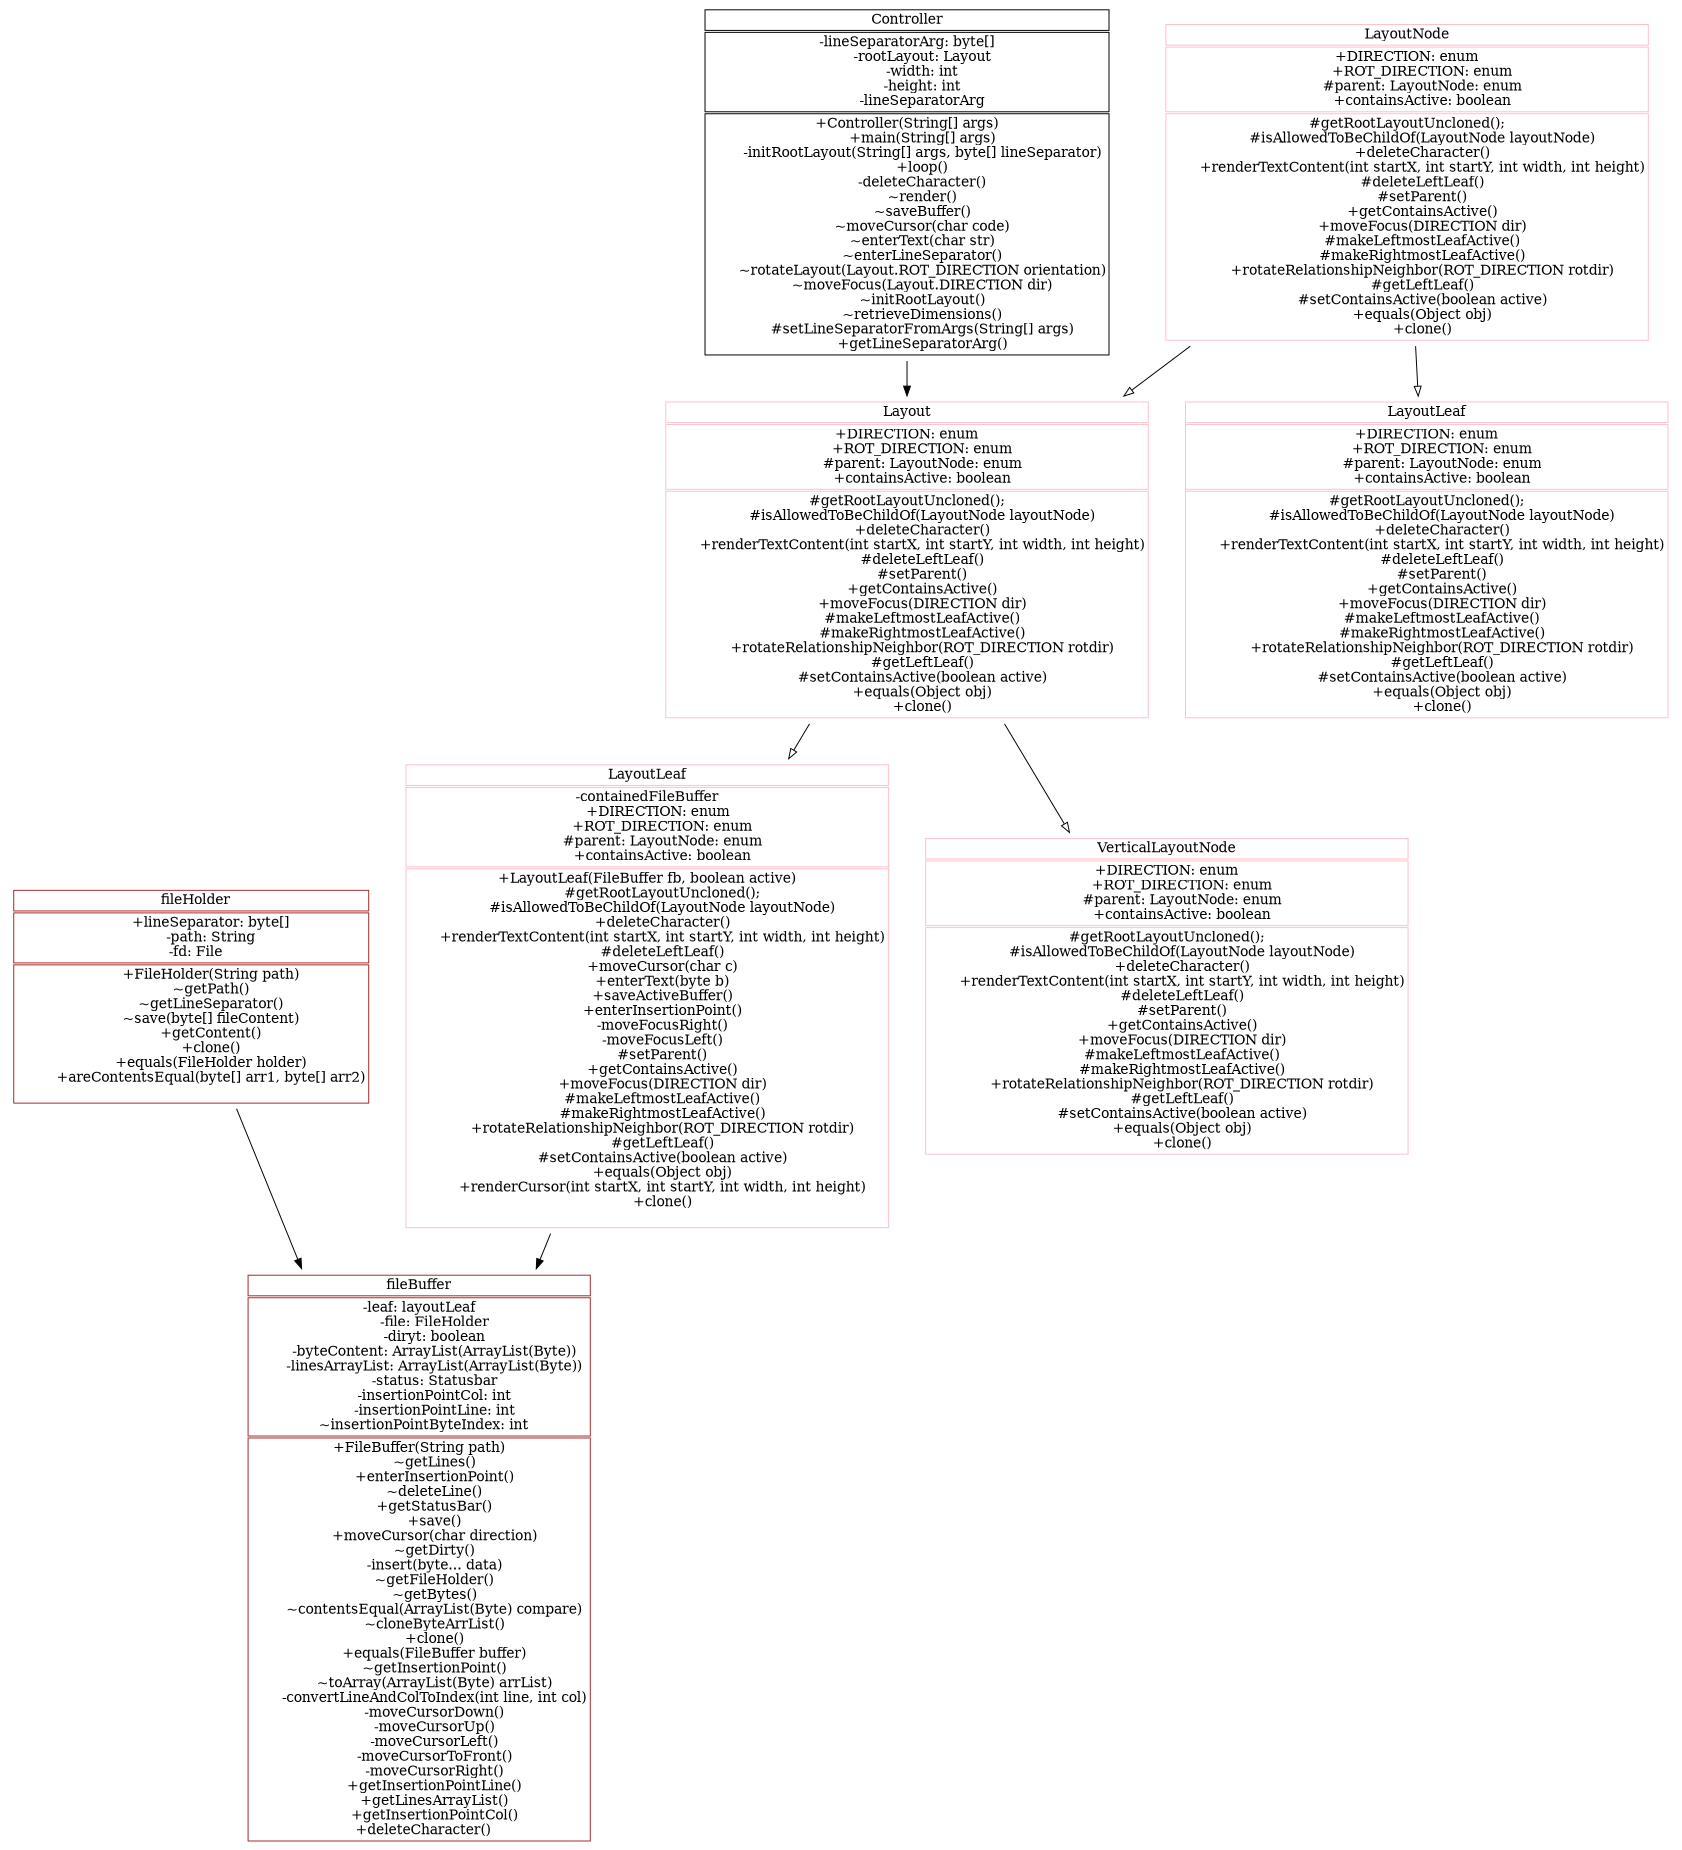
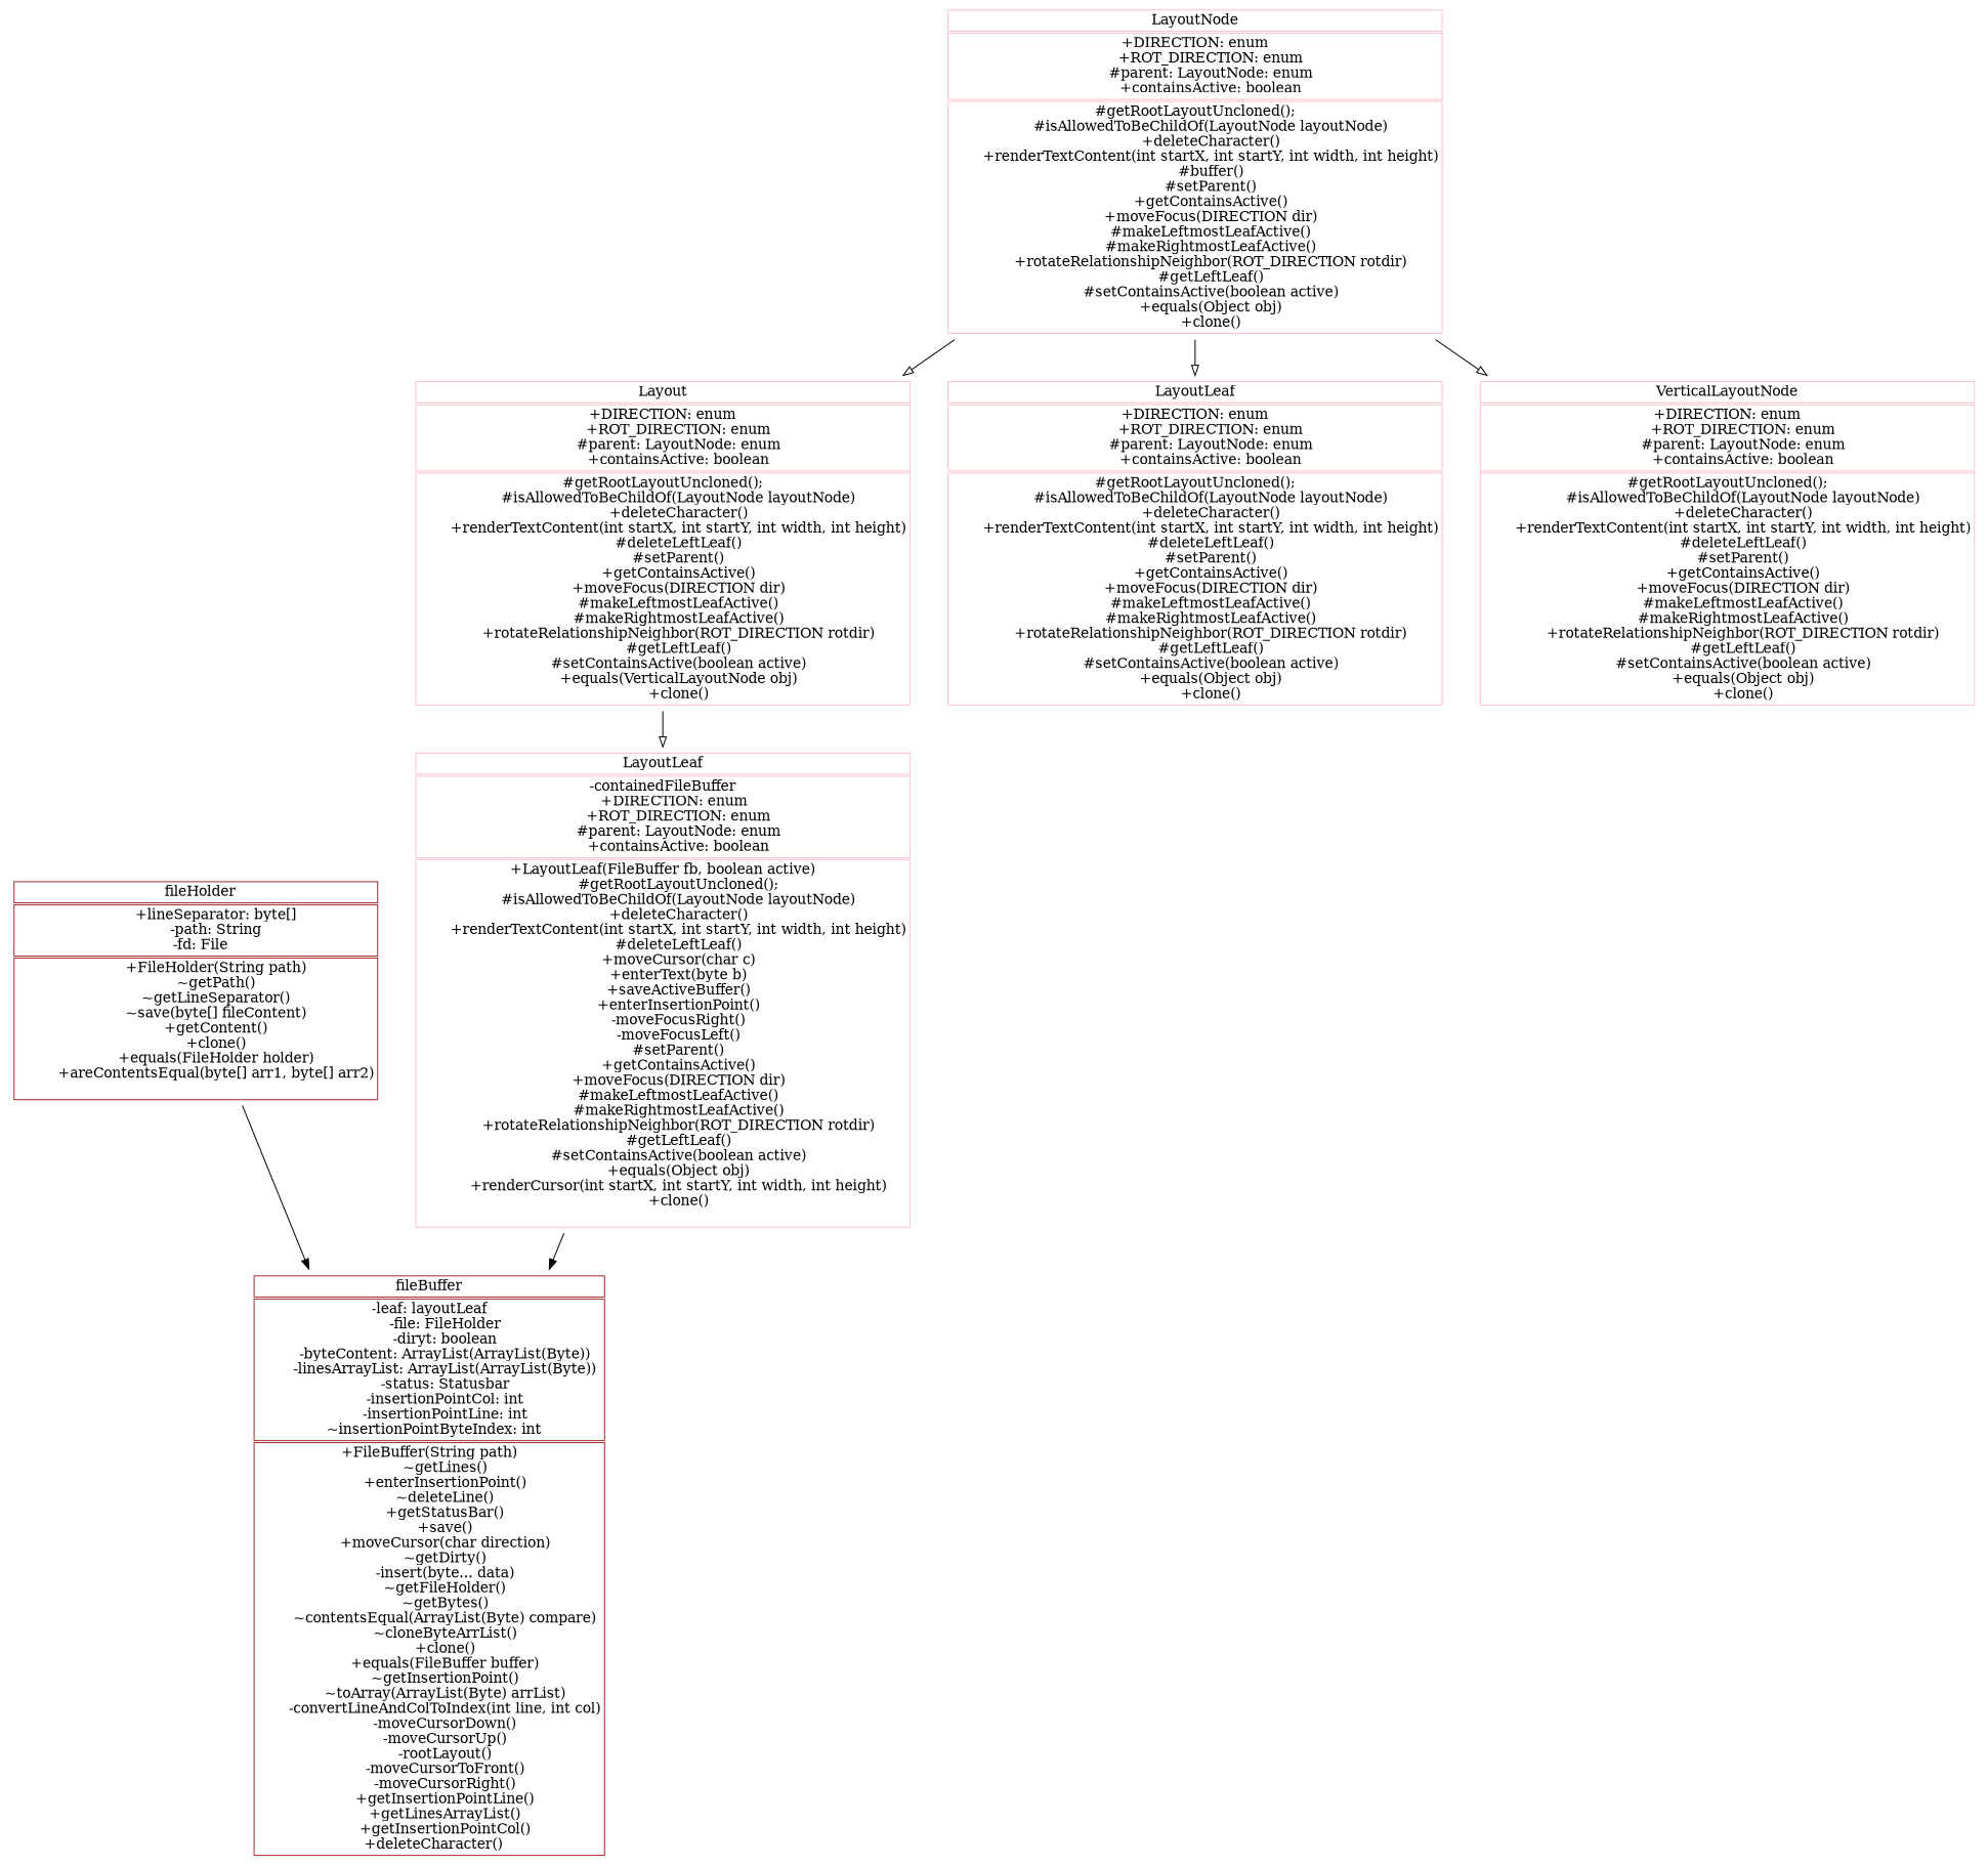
  digraph {
    node [color=pink shape=none]
    edge [arrowhead=onormal]
-   n1 [label=<<table BORDER="0" CELLBORDER="1">     <tr><td>Layout</td></tr>     <tr><td>+DIRECTION: enum<br/>       +ROT_DIRECTION: enum<br/>       #parent: LayoutNode: enum<br/>       +containsActive: boolean</td></tr>     <tr><td>#getRootLayoutUncloned();<br/>       #isAllowedToBeChildOf(LayoutNode layoutNode)<br/>       +deleteCharacter()<br/>       +renderTextContent(int startX, int startY, int width, int height)<br/>       #deleteLeftLeaf()<br/>       #setParent()<br/>       +getContainsActive()<br/>       +moveFocus(DIRECTION dir)<br/>       #makeLeftmostLeafActive()<br/>       #makeRightmostLeafActive()<br/>       +rotateRelationshipNeighbor(ROT_DIRECTION rotdir)<br/>       #getLeftLeaf()<br/>       #setContainsActive(boolean active)<br/>       +equals(Object obj)<br/>       +clone()</td></tr>     </table>>]
+   n1 [label=<<table BORDER="0" CELLBORDER="1">     <tr><td>Layout</td></tr>     <tr><td>+DIRECTION: enum<br/>       +ROT_DIRECTION: enum<br/>       #parent: LayoutNode: enum<br/>       +containsActive: boolean</td></tr>     <tr><td>#getRootLayoutUncloned();<br/>       #isAllowedToBeChildOf(LayoutNode layoutNode)<br/>       +deleteCharacter()<br/>       +renderTextContent(int startX, int startY, int width, int height)<br/>       #deleteLeftLeaf()<br/>       #setParent()<br/>       +getContainsActive()<br/>       +moveFocus(DIRECTION dir)<br/>       #makeLeftmostLeafActive()<br/>       #makeRightmostLeafActive()<br/>       +rotateRelationshipNeighbor(ROT_DIRECTION rotdir)<br/>       #getLeftLeaf()<br/>       #setContainsActive(boolean active)<br/>       +equals(VerticalLayoutNode obj)<br/>       +clone()</td></tr>     </table>>]
    n2 [label=<<table BORDER="0" CELLBORDER="1">     <tr><td>LayoutLeaf</td></tr>     <tr><td>-containedFileBuffer<br/>     +DIRECTION: enum<br/>       +ROT_DIRECTION: enum<br/>       #parent: LayoutNode: enum<br/>       +containsActive: boolean</td></tr>     <tr><td>+LayoutLeaf(FileBuffer fb, boolean active)<br/>       #getRootLayoutUncloned();<br/>       #isAllowedToBeChildOf(LayoutNode layoutNode)<br/>       +deleteCharacter()<br/>       +renderTextContent(int startX, int startY, int width, int height)<br/>       #deleteLeftLeaf()<br/>       +moveCursor(char c)<br/>       +enterText(byte b)<br/>       +saveActiveBuffer()<br/>       +enterInsertionPoint()<br/>       -moveFocusRight()<br/>       -moveFocusLeft()<br/>       #setParent()<br/>       +getContainsActive()<br/>       +moveFocus(DIRECTION dir)<br/>       #makeLeftmostLeafActive()<br/>       #makeRightmostLeafActive()<br/>       +rotateRelationshipNeighbor(ROT_DIRECTION rotdir)<br/>       #getLeftLeaf()<br/>       #setContainsActive(boolean active)<br/>       +equals(Object obj)<br/>       +renderCursor(int startX, int startY, int width, int height)<br/>       +clone()<br/>       </td></tr>     </table>>]
-   n3 [label=<<table BORDER="0" CELLBORDER="1">     <tr><td>LayoutNode</td></tr>     <tr><td>+DIRECTION: enum<br/>       +ROT_DIRECTION: enum<br/>       #parent: LayoutNode: enum<br/>       +containsActive: boolean</td></tr>     <tr><td>#getRootLayoutUncloned();<br/>       #isAllowedToBeChildOf(LayoutNode layoutNode)<br/>       +deleteCharacter()<br/>       +renderTextContent(int startX, int startY, int width, int height)<br/>       #deleteLeftLeaf()<br/>       #setParent()<br/>       +getContainsActive()<br/>       +moveFocus(DIRECTION dir)<br/>       #makeLeftmostLeafActive()<br/>       #makeRightmostLeafActive()<br/>       +rotateRelationshipNeighbor(ROT_DIRECTION rotdir)<br/>       #getLeftLeaf()<br/>       #setContainsActive(boolean active)<br/>       +equals(Object obj)<br/>       +clone()</td></tr>     </table>>]
+   n3 [label=<<table BORDER="0" CELLBORDER="1">     <tr><td>LayoutNode</td></tr>     <tr><td>+DIRECTION: enum<br/>       +ROT_DIRECTION: enum<br/>       #parent: LayoutNode: enum<br/>       +containsActive: boolean</td></tr>     <tr><td>#getRootLayoutUncloned();<br/>       #isAllowedToBeChildOf(LayoutNode layoutNode)<br/>       +deleteCharacter()<br/>       +renderTextContent(int startX, int startY, int width, int height)<br/>       #buffer()<br/>       #setParent()<br/>       +getContainsActive()<br/>       +moveFocus(DIRECTION dir)<br/>       #makeLeftmostLeafActive()<br/>       #makeRightmostLeafActive()<br/>       +rotateRelationshipNeighbor(ROT_DIRECTION rotdir)<br/>       #getLeftLeaf()<br/>       #setContainsActive(boolean active)<br/>       +equals(Object obj)<br/>       +clone()</td></tr>     </table>>]
    n4 [label=<<table BORDER="0" CELLBORDER="1">     <tr><td>LayoutLeaf</td></tr>     <tr><td>+DIRECTION: enum<br/>       +ROT_DIRECTION: enum<br/>       #parent: LayoutNode: enum<br/>       +containsActive: boolean</td></tr>     <tr><td>#getRootLayoutUncloned();<br/>       #isAllowedToBeChildOf(LayoutNode layoutNode)<br/>       +deleteCharacter()<br/>       +renderTextContent(int startX, int startY, int width, int height)<br/>       #deleteLeftLeaf()<br/>       #setParent()<br/>       +getContainsActive()<br/>       +moveFocus(DIRECTION dir)<br/>       #makeLeftmostLeafActive()<br/>       #makeRightmostLeafActive()<br/>       +rotateRelationshipNeighbor(ROT_DIRECTION rotdir)<br/>       #getLeftLeaf()<br/>       #setContainsActive(boolean active)<br/>       +equals(Object obj)<br/>       +clone()</td></tr>     </table>>]
    n5 [label=<<table BORDER="0" CELLBORDER="1">     <tr><td>VerticalLayoutNode</td></tr>     <tr><td>+DIRECTION: enum<br/>       +ROT_DIRECTION: enum<br/>       #parent: LayoutNode: enum<br/>       +containsActive: boolean</td></tr>     <tr><td>#getRootLayoutUncloned();<br/>       #isAllowedToBeChildOf(LayoutNode layoutNode)<br/>       +deleteCharacter()<br/>       +renderTextContent(int startX, int startY, int width, int height)<br/>       #deleteLeftLeaf()<br/>       #setParent()<br/>       +getContainsActive()<br/>       +moveFocus(DIRECTION dir)<br/>       #makeLeftmostLeafActive()<br/>       #makeRightmostLeafActive()<br/>       +rotateRelationshipNeighbor(ROT_DIRECTION rotdir)<br/>       #getLeftLeaf()<br/>       #setContainsActive(boolean active)<br/>       +equals(Object obj)<br/>       +clone()</td></tr>     </table>>]
-   n6 [color=brown label=<<table BORDER="0" CELLBORDER="1">     <tr><td>fileBuffer</td></tr>     <tr><td>-leaf: layoutLeaf<br/>       -file: FileHolder<br/>       -diryt: boolean<br/>       -byteContent: ArrayList(ArrayList(Byte))<br/>       -linesArrayList: ArrayList(ArrayList(Byte))<br/>       -status: Statusbar<br/>       -insertionPointCol: int<br/>       -insertionPointLine: int<br/>       ~insertionPointByteIndex: int     </td></tr>     <tr><td>+FileBuffer(String path)<br/>       ~getLines()<br/>       +enterInsertionPoint()<br/>       ~deleteLine()<br/>       +getStatusBar()<br/>       +save()<br/>       +moveCursor(char direction)<br/>       ~getDirty()<br/>       -insert(byte... data)<br/>       ~getFileHolder()<br/>       ~getBytes()<br/>       ~contentsEqual(ArrayList(Byte) compare)<br/>       ~cloneByteArrList()<br/>       +clone()<br/>       +equals(FileBuffer buffer)<br/>       ~getInsertionPoint()<br/>       ~toArray(ArrayList(Byte) arrList)<br/>       -convertLineAndColToIndex(int line, int col)<br/>       -moveCursorDown()<br/>       -moveCursorUp()<br/>       -moveCursorLeft()<br/>       -moveCursorToFront()<br/>       -moveCursorRight()<br/>       +getInsertionPointLine()<br/>       +getLinesArrayList()<br/>       +getInsertionPointCol()<br/>       +deleteCharacter()     </td></tr>     </table>>]
+   n6 [color=brown label=<<table BORDER="0" CELLBORDER="1">     <tr><td>fileBuffer</td></tr>     <tr><td>-leaf: layoutLeaf<br/>       -file: FileHolder<br/>       -diryt: boolean<br/>       -byteContent: ArrayList(ArrayList(Byte))<br/>       -linesArrayList: ArrayList(ArrayList(Byte))<br/>       -status: Statusbar<br/>       -insertionPointCol: int<br/>       -insertionPointLine: int<br/>       ~insertionPointByteIndex: int     </td></tr>     <tr><td>+FileBuffer(String path)<br/>       ~getLines()<br/>       +enterInsertionPoint()<br/>       ~deleteLine()<br/>       +getStatusBar()<br/>       +save()<br/>       +moveCursor(char direction)<br/>       ~getDirty()<br/>       -insert(byte... data)<br/>       ~getFileHolder()<br/>       ~getBytes()<br/>       ~contentsEqual(ArrayList(Byte) compare)<br/>       ~cloneByteArrList()<br/>       +clone()<br/>       +equals(FileBuffer buffer)<br/>       ~getInsertionPoint()<br/>       ~toArray(ArrayList(Byte) arrList)<br/>       -convertLineAndColToIndex(int line, int col)<br/>       -moveCursorDown()<br/>       -moveCursorUp()<br/>       -rootLayout()<br/>       -moveCursorToFront()<br/>       -moveCursorRight()<br/>       +getInsertionPointLine()<br/>       +getLinesArrayList()<br/>       +getInsertionPointCol()<br/>       +deleteCharacter()     </td></tr>     </table>>]
    n7 [color=brown label=<<table BORDER="0" CELLBORDER="1"><tr><td>         fileHolder       </td></tr><tr><td>         +lineSeparator: byte[]<br/>         -path: String<br/>         -fd: File       </td></tr><tr><td>         +FileHolder(String path)<br/>         ~getPath()<br/>         ~getLineSeparator()<br/>         ~save(byte[] fileContent)<br/>         +getContent()<br/>         +clone()<br/>         +equals(FileHolder holder)<br/>         +areContentsEqual(byte[] arr1, byte[] arr2)<br/>       </td></tr></table>>]
-   n8 [color=black label=<<table BORDER="0" CELLBORDER="1">     <tr><td>Controller</td></tr>     <tr><td>-lineSeparatorArg: byte[]<br/>       -rootLayout: Layout<br/>       -width: int<br/>       -height: int<br/>       -lineSeparatorArg</td></tr>     <tr><td>+Controller(String[] args)<br/>       +main(String[] args)<br/>       -initRootLayout(String[] args, byte[] lineSeparator)<br/>       +loop()<br/>       -deleteCharacter()<br/>       ~render()<br/>       ~saveBuffer()<br/>       ~moveCursor(char code)<br/>       ~enterText(char str)<br/>       ~enterLineSeparator()<br/>       ~rotateLayout(Layout.ROT_DIRECTION orientation)<br/>       ~moveFocus(Layout.DIRECTION dir)<br/>       ~initRootLayout()<br/>       ~retrieveDimensions()<br/>       #setLineSeparatorFromArgs(String[] args)<br/>       +getLineSeparatorArg()</td></tr>     </table>>]
    n1 -> n2
    n2 -> n6 [arrowhead=""]
    n3 -> n1
    n3 -> n4
-   n1 -> n5
+   n3 -> n5
    n7 -> n6 [arrowhead=""]
-   n8 -> n1 [arrowhead=""]
  }
